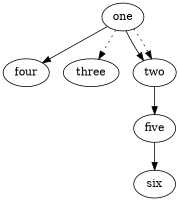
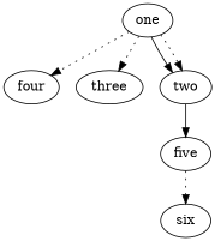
  digraph {
    n1 [label=five]
    n2 [label=six]
    n3 [label=four]
    n4 [label=one]
    n5 [label=three]
    n6 [label=two]
-   n1 -> n2 [style=solid]
-   n4 -> n3
+   n1 -> n2 [style=dotted]
+   n4 -> n3 [style=dotted]
    n4 -> n5 [style=dotted]
    n4 -> n6
    n4 -> n6 [style=dotted]
    n6 -> n1
  }
